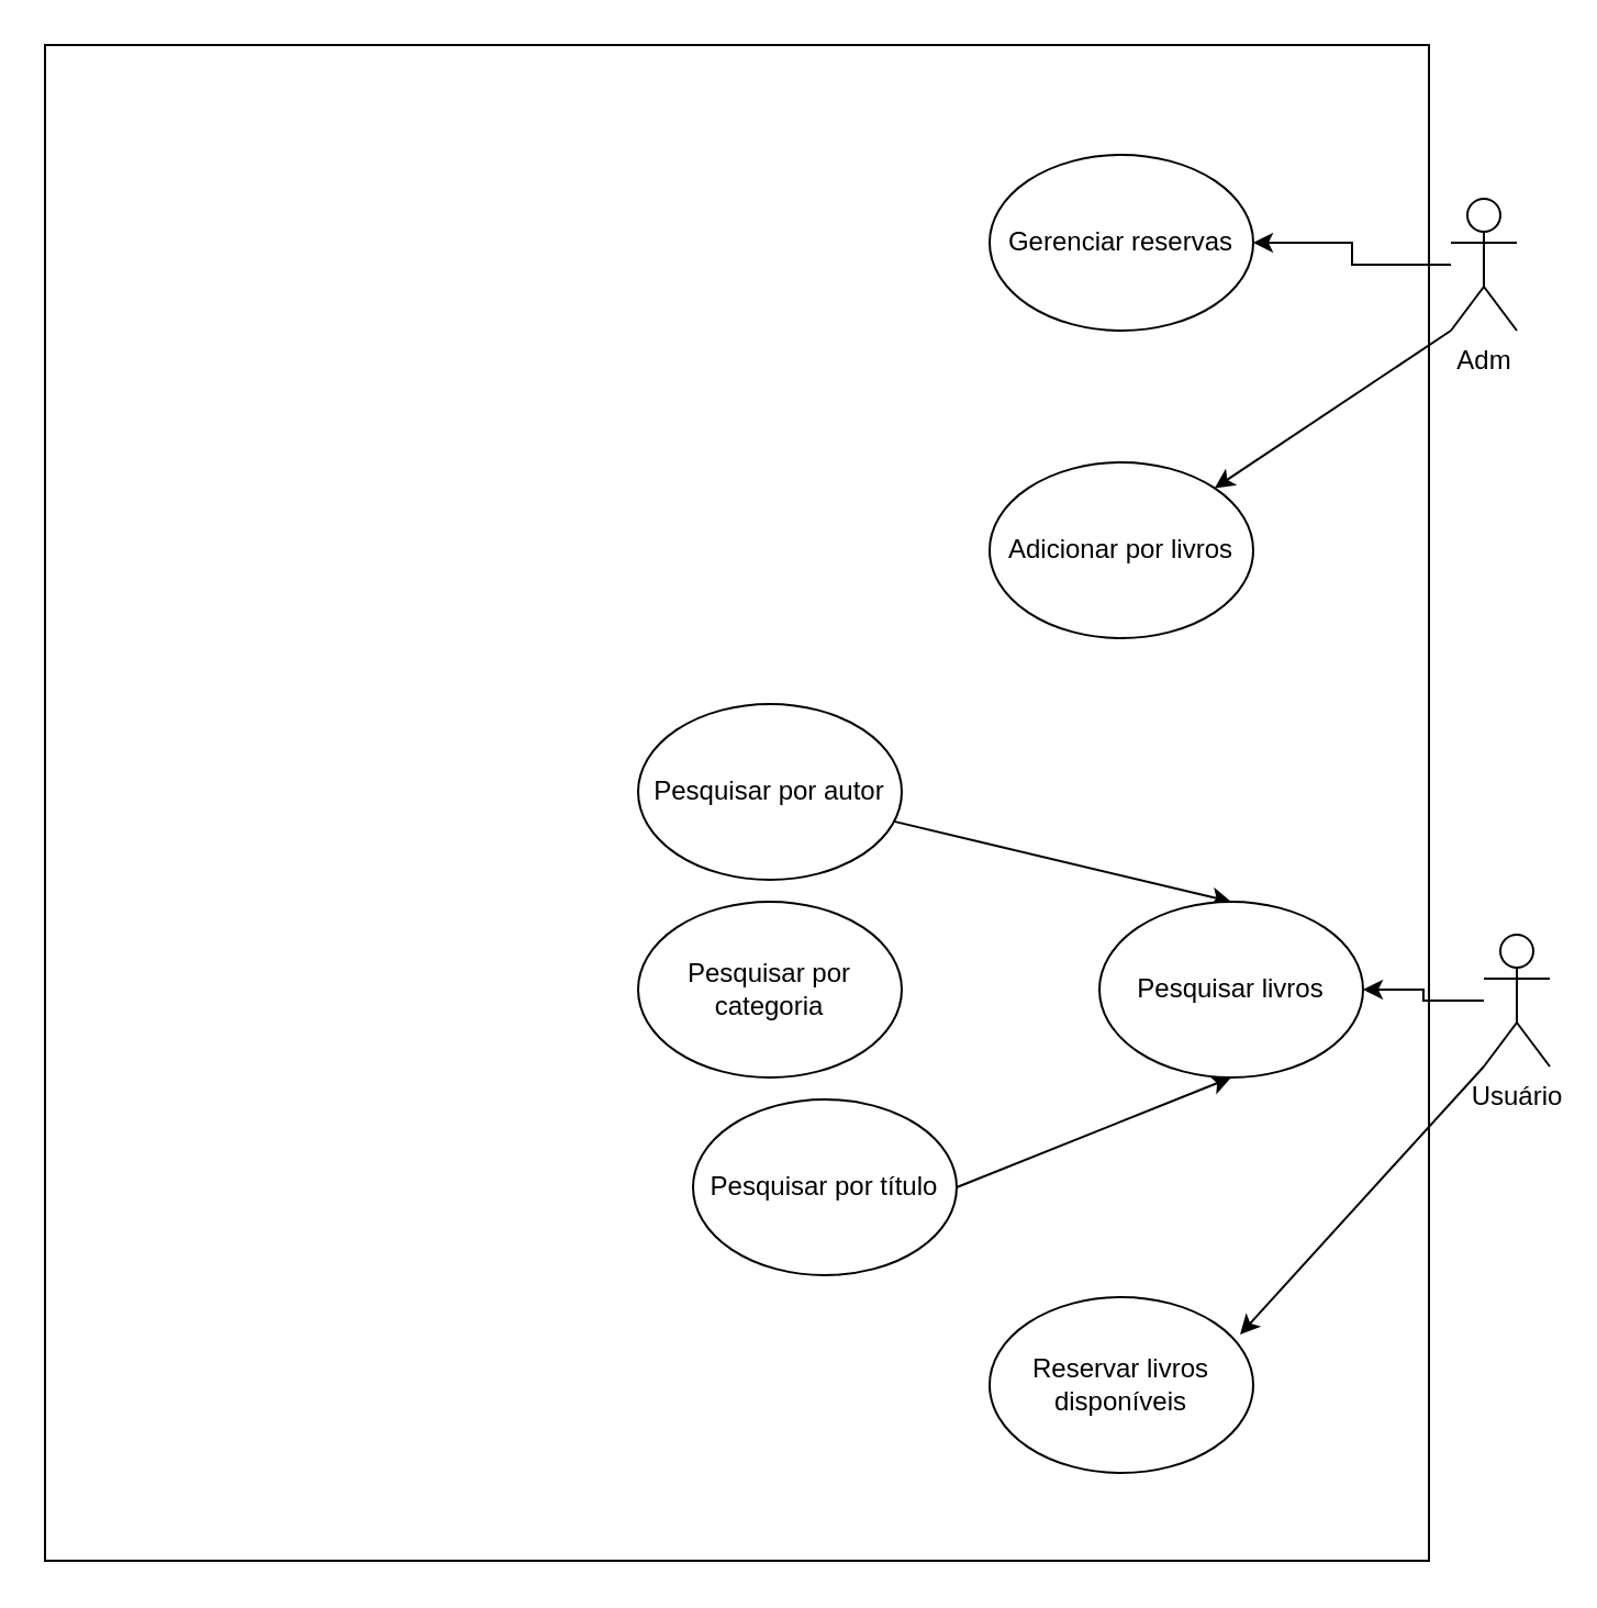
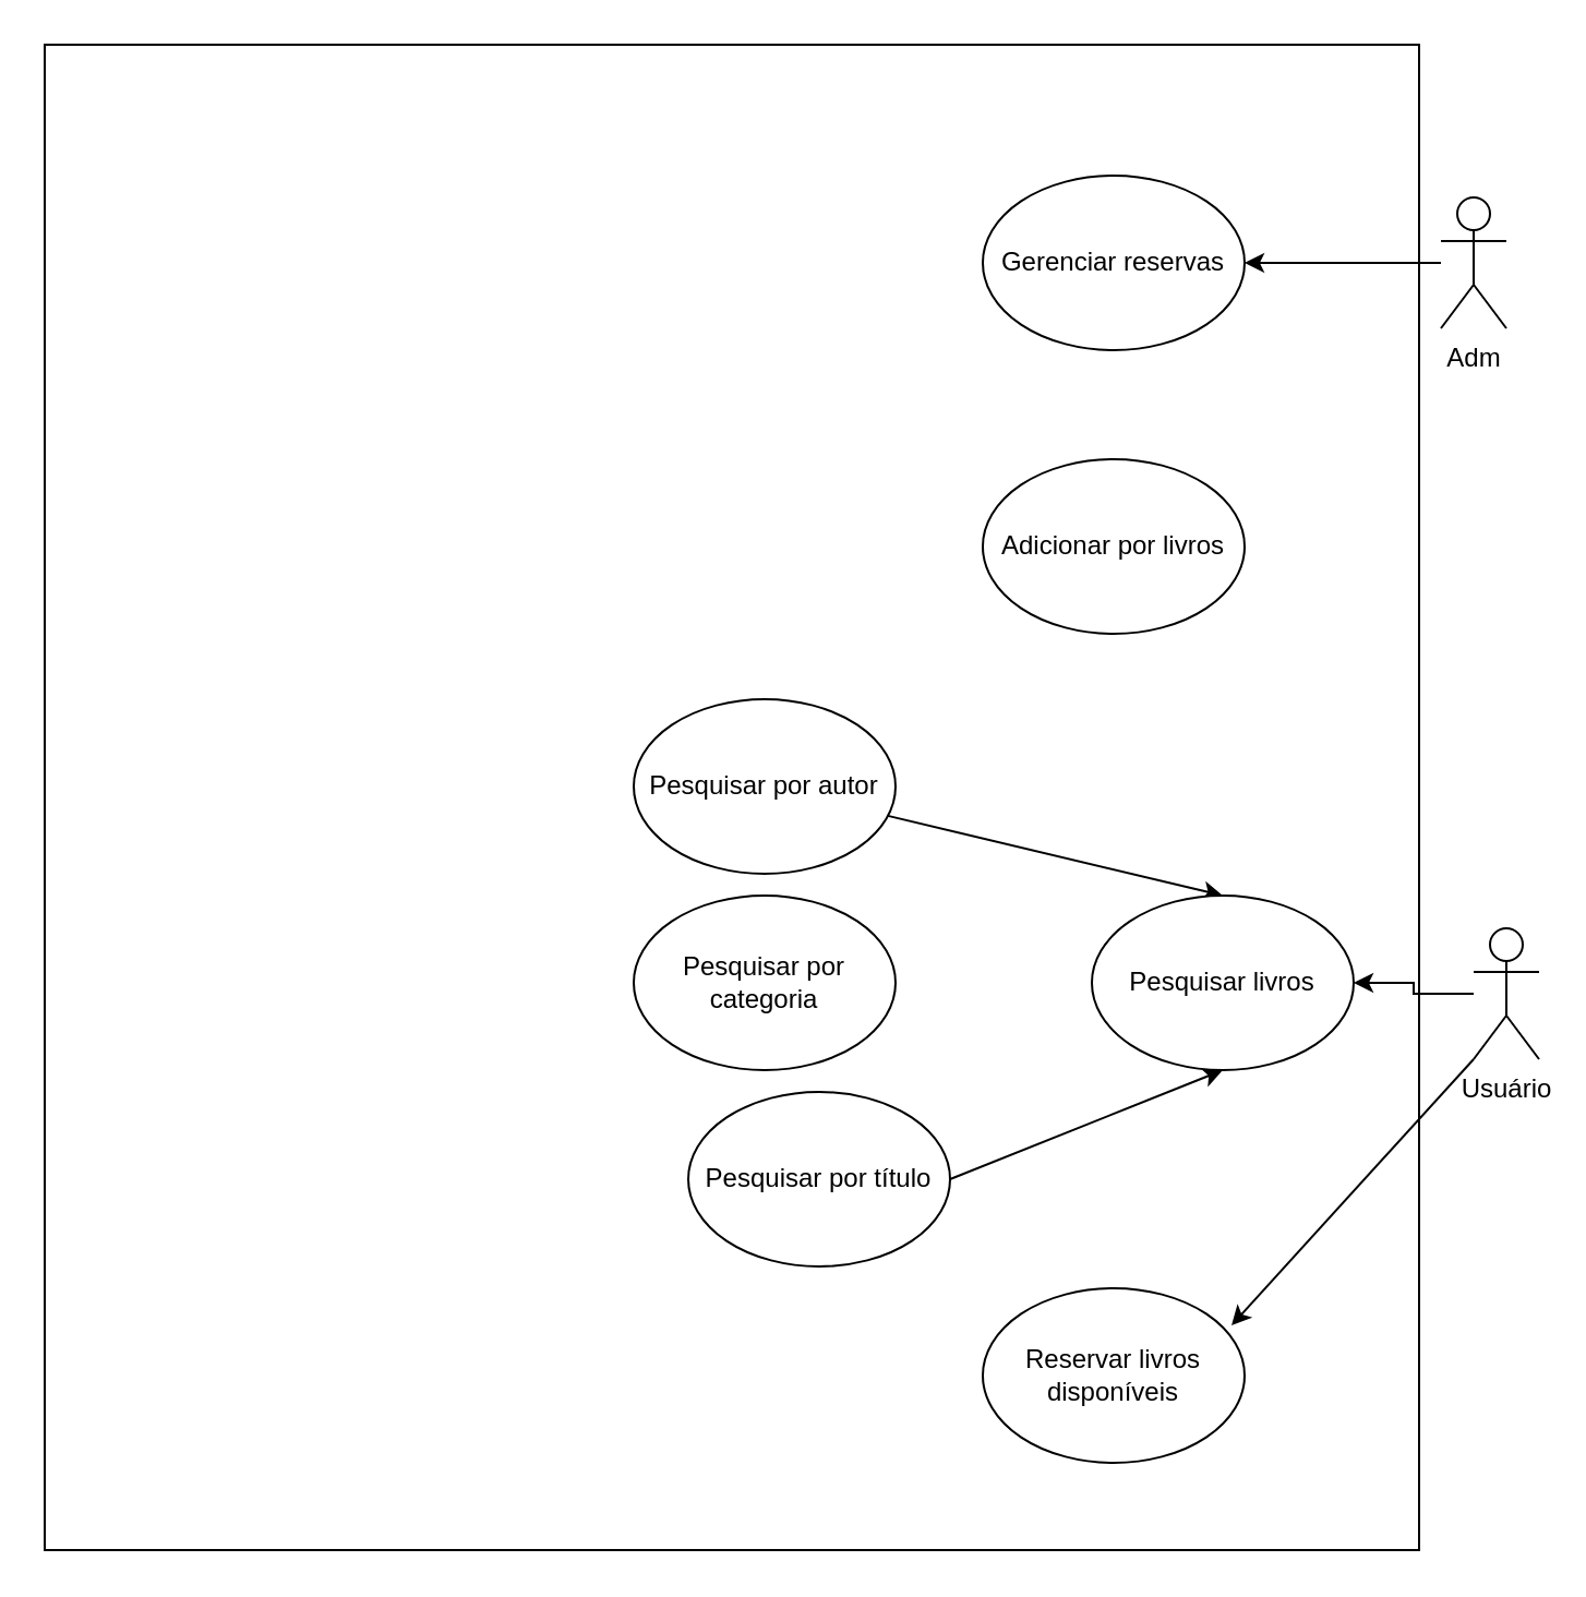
  <mxCell id="0" />
  <mxCell id="1" parent="0" />
  <mxCell id="2" value="" style="rounded=0;whiteSpace=wrap;html=1;" vertex="1" parent="1"><mxGeometry x="20" y="20" width="630" height="690" as="geometry" /></mxCell>
  <mxCell id="3" value="Usuário&lt;br&gt;" style="shape=umlActor;verticalLabelPosition=bottom;verticalAlign=top;html=1;outlineConnect=0;" vertex="1" parent="1"><mxGeometry x="675" y="425" width="30" height="60" as="geometry" /></mxCell>
  <mxCell id="4" style="edgeStyle=orthogonalEdgeStyle;rounded=0;orthogonalLoop=1;jettySize=auto;html=1;entryX=1;entryY=0.5;entryDx=0;entryDy=0;" edge="1" parent="1" source="5" target="9"><mxGeometry relative="1" as="geometry" /></mxCell>
  <mxCell id="5" value="Adm&lt;br&gt;" style="shape=umlActor;verticalLabelPosition=bottom;verticalAlign=top;html=1;outlineConnect=0;" vertex="1" parent="1"><mxGeometry x="660" y="90" width="30" height="60" as="geometry" /></mxCell>
  <mxCell id="6" value="Adicionar por livros" style="ellipse;whiteSpace=wrap;html=1;" vertex="1" parent="1"><mxGeometry x="450" y="210" width="120" height="80" as="geometry" /></mxCell>
  <mxCell id="7" value="Pesquisar por título" style="ellipse;whiteSpace=wrap;html=1;" vertex="1" parent="1"><mxGeometry x="315" y="500" width="120" height="80" as="geometry" /></mxCell>
  <mxCell id="8" value="Reservar livros disponíveis" style="ellipse;whiteSpace=wrap;html=1;" vertex="1" parent="1"><mxGeometry x="450" y="590" width="120" height="80" as="geometry" /></mxCell>
- <mxCell id="9" value="Gerenciar reservas" style="ellipse;whiteSpace=wrap;html=1;" vertex="1" parent="1"><mxGeometry x="450" y="70" width="120" height="80" as="geometry" /></mxCell>
+ <mxCell id="9" value="Gerenciar reservas" style="ellipse;whiteSpace=wrap;html=1;" vertex="1" parent="1"><mxGeometry x="450" y="80" width="120" height="80" as="geometry" /></mxCell>
  <mxCell id="10" value="Pesquisar por categoria" style="ellipse;whiteSpace=wrap;html=1;" vertex="1" parent="1"><mxGeometry x="290" y="410" width="120" height="80" as="geometry" /></mxCell>
  <mxCell id="11" value="Pesquisar por autor" style="ellipse;whiteSpace=wrap;html=1;" vertex="1" parent="1"><mxGeometry x="290" y="320" width="120" height="80" as="geometry" /></mxCell>
  <mxCell id="12" value="" style="endArrow=none;html=1;exitX=0.5;exitY=0;exitDx=0;exitDy=0;startArrow=classic;startFill=1;endFill=0;" edge="1" parent="1" source="16" target="11"><mxGeometry width="50" height="50" relative="1" as="geometry"><mxPoint x="690" y="390" as="sourcePoint" /><mxPoint x="770" y="380" as="targetPoint" /></mxGeometry></mxCell>
- <mxCell id="13" value="" style="endArrow=classic;html=1;exitX=0;exitY=1;exitDx=0;exitDy=0;exitPerimeter=0;" edge="1" parent="1" source="5" target="6"><mxGeometry width="50" height="50" relative="1" as="geometry"><mxPoint x="590" y="220" as="sourcePoint" /><mxPoint x="640" y="170" as="targetPoint" /></mxGeometry></mxCell>
  <mxCell id="14" value="" style="endArrow=classic;html=1;entryX=0.95;entryY=0.213;entryDx=0;entryDy=0;entryPerimeter=0;exitX=0;exitY=1;exitDx=0;exitDy=0;exitPerimeter=0;" edge="1" parent="1" source="3" target="8"><mxGeometry width="50" height="50" relative="1" as="geometry"><mxPoint x="670" y="570" as="sourcePoint" /><mxPoint x="720" y="520" as="targetPoint" /></mxGeometry></mxCell>
  <mxCell id="15" value="" style="endArrow=none;html=1;entryX=1;entryY=0.5;entryDx=0;entryDy=0;exitX=0.5;exitY=1;exitDx=0;exitDy=0;startArrow=classic;startFill=1;endFill=0;" edge="1" parent="1" source="16" target="7"><mxGeometry width="50" height="50" relative="1" as="geometry"><mxPoint x="660" y="520" as="sourcePoint" /><mxPoint x="710" y="470" as="targetPoint" /></mxGeometry></mxCell>
  <mxCell id="16" value="Pesquisar livros" style="ellipse;whiteSpace=wrap;html=1;" vertex="1" parent="1"><mxGeometry x="500" y="410" width="120" height="80" as="geometry" /></mxCell>
  <mxCell id="17" style="edgeStyle=orthogonalEdgeStyle;rounded=0;orthogonalLoop=1;jettySize=auto;html=1;entryX=1;entryY=0.5;entryDx=0;entryDy=0;startArrow=none;startFill=0;endArrow=classic;endFill=1;" edge="1" parent="1" source="3" target="16"><mxGeometry relative="1" as="geometry"><mxPoint x="720" y="450" as="sourcePoint" /><mxPoint x="410" y="450" as="targetPoint" /></mxGeometry></mxCell>
